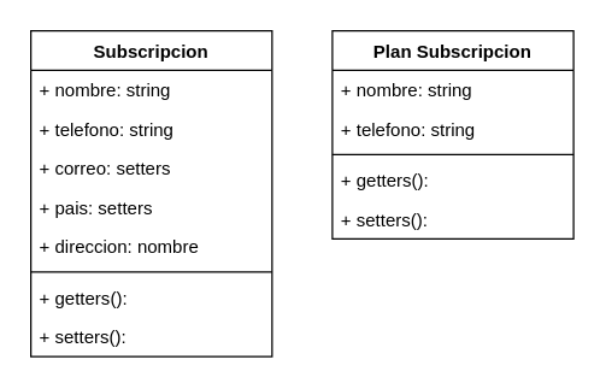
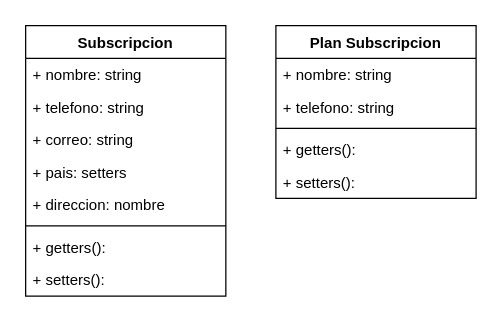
  <mxCell id="0" />
  <mxCell id="1" parent="0" />
  <mxCell id="2" value="Subscripcion" style="swimlane;fontStyle=1;align=center;verticalAlign=top;childLayout=stackLayout;horizontal=1;startSize=26;horizontalStack=0;resizeParent=1;resizeParentMax=0;resizeLast=0;collapsible=1;marginBottom=0;whiteSpace=wrap;html=1;" vertex="1" parent="1"><mxGeometry x="20" y="20" width="160" height="216" as="geometry" /></mxCell>
  <mxCell id="3" value="+ nombre: string" style="text;strokeColor=none;fillColor=none;align=left;verticalAlign=top;spacingLeft=4;spacingRight=4;overflow=hidden;rotatable=0;points=[[0,0.5],[1,0.5]];portConstraint=eastwest;whiteSpace=wrap;html=1;" vertex="1" parent="2"><mxGeometry y="26" width="160" height="26" as="geometry" /></mxCell>
  <mxCell id="4" value="+ telefono: string" style="text;strokeColor=none;fillColor=none;align=left;verticalAlign=top;spacingLeft=4;spacingRight=4;overflow=hidden;rotatable=0;points=[[0,0.5],[1,0.5]];portConstraint=eastwest;whiteSpace=wrap;html=1;" vertex="1" parent="2"><mxGeometry y="52" width="160" height="26" as="geometry" /></mxCell>
- <mxCell id="5" value="+ correo: setters" style="text;strokeColor=none;fillColor=none;align=left;verticalAlign=top;spacingLeft=4;spacingRight=4;overflow=hidden;rotatable=0;points=[[0,0.5],[1,0.5]];portConstraint=eastwest;whiteSpace=wrap;html=1;" vertex="1" parent="2"><mxGeometry y="78" width="160" height="26" as="geometry" /></mxCell>
+ <mxCell id="5" value="+ correo: string" style="text;strokeColor=none;fillColor=none;align=left;verticalAlign=top;spacingLeft=4;spacingRight=4;overflow=hidden;rotatable=0;points=[[0,0.5],[1,0.5]];portConstraint=eastwest;whiteSpace=wrap;html=1;" vertex="1" parent="2"><mxGeometry y="78" width="160" height="26" as="geometry" /></mxCell>
  <mxCell id="6" value="+ pais: setters" style="text;strokeColor=none;fillColor=none;align=left;verticalAlign=top;spacingLeft=4;spacingRight=4;overflow=hidden;rotatable=0;points=[[0,0.5],[1,0.5]];portConstraint=eastwest;whiteSpace=wrap;html=1;" vertex="1" parent="2"><mxGeometry y="104" width="160" height="26" as="geometry" /></mxCell>
  <mxCell id="7" value="+ direccion: nombre" style="text;strokeColor=none;fillColor=none;align=left;verticalAlign=top;spacingLeft=4;spacingRight=4;overflow=hidden;rotatable=0;points=[[0,0.5],[1,0.5]];portConstraint=eastwest;whiteSpace=wrap;html=1;" vertex="1" parent="2"><mxGeometry y="130" width="160" height="26" as="geometry" /></mxCell>
  <mxCell id="8" value="" style="line;strokeWidth=1;fillColor=none;align=left;verticalAlign=middle;spacingTop=-1;spacingLeft=3;spacingRight=3;rotatable=0;labelPosition=right;points=[];portConstraint=eastwest;strokeColor=inherit;" vertex="1" parent="2"><mxGeometry y="156" width="160" height="8" as="geometry" /></mxCell>
  <mxCell id="9" value="+ getters():&amp;nbsp;" style="text;strokeColor=none;fillColor=none;align=left;verticalAlign=top;spacingLeft=4;spacingRight=4;overflow=hidden;rotatable=0;points=[[0,0.5],[1,0.5]];portConstraint=eastwest;whiteSpace=wrap;html=1;" vertex="1" parent="2"><mxGeometry y="164" width="160" height="26" as="geometry" /></mxCell>
  <mxCell id="10" value="+ setters():&amp;nbsp;" style="text;strokeColor=none;fillColor=none;align=left;verticalAlign=top;spacingLeft=4;spacingRight=4;overflow=hidden;rotatable=0;points=[[0,0.5],[1,0.5]];portConstraint=eastwest;whiteSpace=wrap;html=1;" vertex="1" parent="2"><mxGeometry y="190" width="160" height="26" as="geometry" /></mxCell>
  <mxCell id="11" value="Plan Subscripcion" style="swimlane;fontStyle=1;align=center;verticalAlign=top;childLayout=stackLayout;horizontal=1;startSize=26;horizontalStack=0;resizeParent=1;resizeParentMax=0;resizeLast=0;collapsible=1;marginBottom=0;whiteSpace=wrap;html=1;" vertex="1" parent="1"><mxGeometry x="220" y="20" width="160" height="138" as="geometry" /></mxCell>
  <mxCell id="12" value="+ nombre: string" style="text;strokeColor=none;fillColor=none;align=left;verticalAlign=top;spacingLeft=4;spacingRight=4;overflow=hidden;rotatable=0;points=[[0,0.5],[1,0.5]];portConstraint=eastwest;whiteSpace=wrap;html=1;" vertex="1" parent="11"><mxGeometry y="26" width="160" height="26" as="geometry" /></mxCell>
  <mxCell id="13" value="+ telefono: string" style="text;strokeColor=none;fillColor=none;align=left;verticalAlign=top;spacingLeft=4;spacingRight=4;overflow=hidden;rotatable=0;points=[[0,0.5],[1,0.5]];portConstraint=eastwest;whiteSpace=wrap;html=1;" vertex="1" parent="11"><mxGeometry y="52" width="160" height="26" as="geometry" /></mxCell>
  <mxCell id="14" value="" style="line;strokeWidth=1;fillColor=none;align=left;verticalAlign=middle;spacingTop=-1;spacingLeft=3;spacingRight=3;rotatable=0;labelPosition=right;points=[];portConstraint=eastwest;strokeColor=inherit;" vertex="1" parent="11"><mxGeometry y="78" width="160" height="8" as="geometry" /></mxCell>
  <mxCell id="15" value="+ getters():&amp;nbsp;" style="text;strokeColor=none;fillColor=none;align=left;verticalAlign=top;spacingLeft=4;spacingRight=4;overflow=hidden;rotatable=0;points=[[0,0.5],[1,0.5]];portConstraint=eastwest;whiteSpace=wrap;html=1;" vertex="1" parent="11"><mxGeometry y="86" width="160" height="26" as="geometry" /></mxCell>
  <mxCell id="16" value="+ setters():&amp;nbsp;" style="text;strokeColor=none;fillColor=none;align=left;verticalAlign=top;spacingLeft=4;spacingRight=4;overflow=hidden;rotatable=0;points=[[0,0.5],[1,0.5]];portConstraint=eastwest;whiteSpace=wrap;html=1;" vertex="1" parent="11"><mxGeometry y="112" width="160" height="26" as="geometry" /></mxCell>
